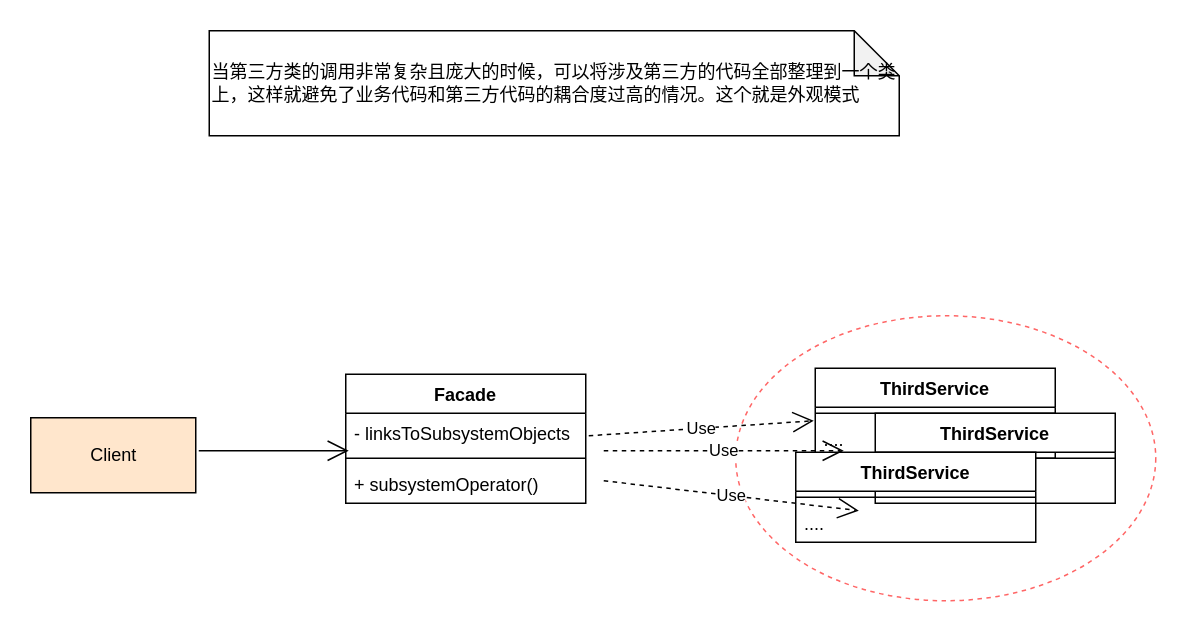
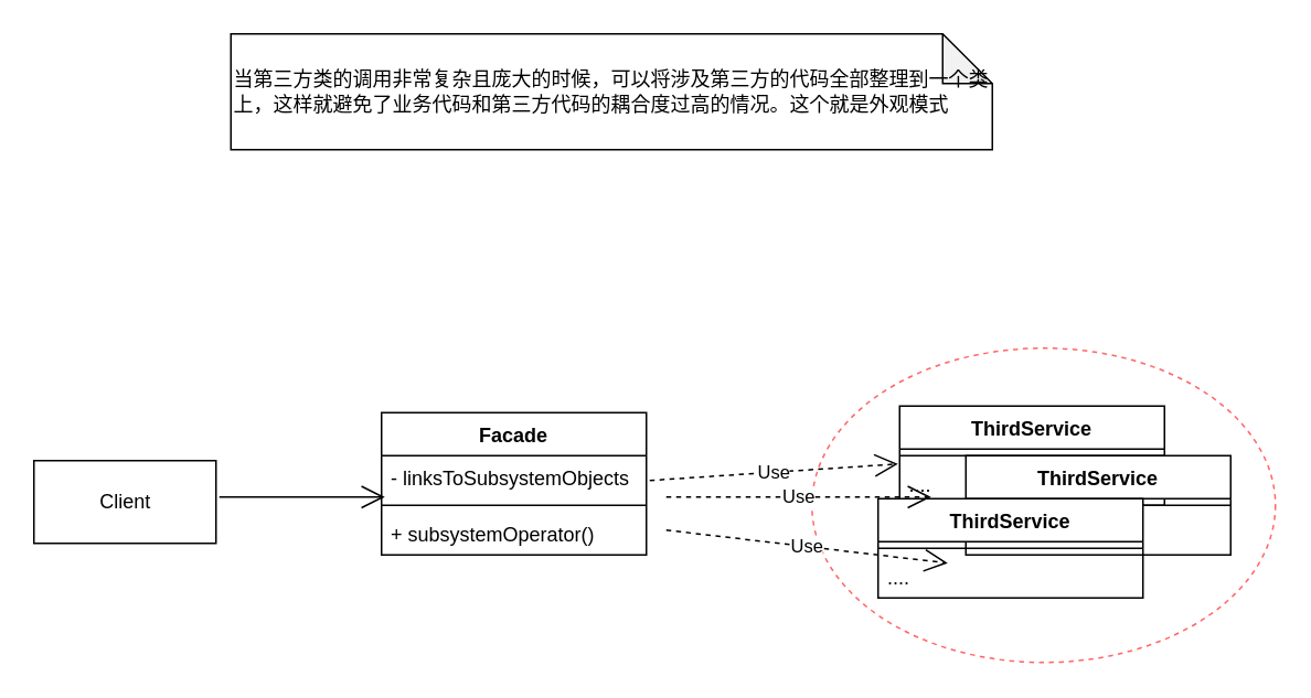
  <mxCell id="0" />
  <mxCell id="1" parent="0" />
  <mxCell id="2" value="当第三方类的调用非常复杂且庞大的时候，可以将涉及第三方的代码全部整理到一个类上，这样就避免了业务代码和第三方代码的耦合度过高的情况。这个就是外观模式" style="shape=note;whiteSpace=wrap;html=1;backgroundOutline=1;darkOpacity=0.05;align=left;" vertex="1" parent="1"><mxGeometry x="139" y="20" width="460" height="70" as="geometry" /></mxCell>
  <mxCell id="3" value="ThirdService" style="swimlane;fontStyle=1;align=center;verticalAlign=top;childLayout=stackLayout;horizontal=1;startSize=26;horizontalStack=0;resizeParent=1;resizeParentMax=0;resizeLast=0;collapsible=1;marginBottom=0;" vertex="1" parent="1"><mxGeometry x="543" y="245" width="160" height="60" as="geometry" /></mxCell>
  <mxCell id="4" value="" style="line;strokeWidth=1;fillColor=none;align=left;verticalAlign=middle;spacingTop=-1;spacingLeft=3;spacingRight=3;rotatable=0;labelPosition=right;points=[];portConstraint=eastwest;strokeColor=inherit;" vertex="1" parent="3"><mxGeometry y="26" width="160" height="8" as="geometry" /></mxCell>
  <mxCell id="5" value="...." style="text;strokeColor=none;fillColor=none;align=left;verticalAlign=top;spacingLeft=4;spacingRight=4;overflow=hidden;rotatable=0;points=[[0,0.5],[1,0.5]];portConstraint=eastwest;" vertex="1" parent="3"><mxGeometry y="34" width="160" height="26" as="geometry" /></mxCell>
  <mxCell id="6" value="Facade" style="swimlane;fontStyle=1;align=center;verticalAlign=top;childLayout=stackLayout;horizontal=1;startSize=26;horizontalStack=0;resizeParent=1;resizeParentMax=0;resizeLast=0;collapsible=1;marginBottom=0;" vertex="1" parent="1"><mxGeometry x="230" y="249" width="160" height="86" as="geometry" /></mxCell>
  <mxCell id="7" value="- linksToSubsystemObjects" style="text;strokeColor=none;fillColor=none;align=left;verticalAlign=top;spacingLeft=4;spacingRight=4;overflow=hidden;rotatable=0;points=[[0,0.5],[1,0.5]];portConstraint=eastwest;" vertex="1" parent="6"><mxGeometry y="26" width="160" height="26" as="geometry" /></mxCell>
  <mxCell id="8" value="" style="line;strokeWidth=1;fillColor=none;align=left;verticalAlign=middle;spacingTop=-1;spacingLeft=3;spacingRight=3;rotatable=0;labelPosition=right;points=[];portConstraint=eastwest;strokeColor=inherit;" vertex="1" parent="6"><mxGeometry y="52" width="160" height="8" as="geometry" /></mxCell>
  <mxCell id="9" value="+ subsystemOperator()" style="text;strokeColor=none;fillColor=none;align=left;verticalAlign=top;spacingLeft=4;spacingRight=4;overflow=hidden;rotatable=0;points=[[0,0.5],[1,0.5]];portConstraint=eastwest;" vertex="1" parent="6"><mxGeometry y="60" width="160" height="26" as="geometry" /></mxCell>
- <mxCell id="10" value="Client" style="html=1;fillColor=#ffe6cc;" vertex="1" parent="1"><mxGeometry x="20" y="278" width="110" height="50" as="geometry" /></mxCell>
+ <mxCell id="10" value="Client" style="html=1;" vertex="1" parent="1"><mxGeometry x="20" y="278" width="110" height="50" as="geometry" /></mxCell>
  <mxCell id="11" value="ThirdService" style="swimlane;fontStyle=1;align=center;verticalAlign=top;childLayout=stackLayout;horizontal=1;startSize=26;horizontalStack=0;resizeParent=1;resizeParentMax=0;resizeLast=0;collapsible=1;marginBottom=0;" vertex="1" parent="1"><mxGeometry x="583" y="275" width="160" height="60" as="geometry" /></mxCell>
  <mxCell id="12" value="" style="line;strokeWidth=1;fillColor=none;align=left;verticalAlign=middle;spacingTop=-1;spacingLeft=3;spacingRight=3;rotatable=0;labelPosition=right;points=[];portConstraint=eastwest;strokeColor=inherit;" vertex="1" parent="11"><mxGeometry y="26" width="160" height="8" as="geometry" /></mxCell>
  <mxCell id="13" value="...." style="text;strokeColor=none;fillColor=none;align=left;verticalAlign=top;spacingLeft=4;spacingRight=4;overflow=hidden;rotatable=0;points=[[0,0.5],[1,0.5]];portConstraint=eastwest;" vertex="1" parent="11"><mxGeometry y="34" width="160" height="26" as="geometry" /></mxCell>
  <mxCell id="14" value="ThirdService" style="swimlane;fontStyle=1;align=center;verticalAlign=top;childLayout=stackLayout;horizontal=1;startSize=26;horizontalStack=0;resizeParent=1;resizeParentMax=0;resizeLast=0;collapsible=1;marginBottom=0;" vertex="1" parent="1"><mxGeometry x="530" y="301" width="160" height="60" as="geometry" /></mxCell>
  <mxCell id="15" value="" style="line;strokeWidth=1;fillColor=none;align=left;verticalAlign=middle;spacingTop=-1;spacingLeft=3;spacingRight=3;rotatable=0;labelPosition=right;points=[];portConstraint=eastwest;strokeColor=inherit;" vertex="1" parent="14"><mxGeometry y="26" width="160" height="8" as="geometry" /></mxCell>
  <mxCell id="16" value="...." style="text;strokeColor=none;fillColor=none;align=left;verticalAlign=top;spacingLeft=4;spacingRight=4;overflow=hidden;rotatable=0;points=[[0,0.5],[1,0.5]];portConstraint=eastwest;" vertex="1" parent="14"><mxGeometry y="34" width="160" height="26" as="geometry" /></mxCell>
  <mxCell id="17" value="" style="ellipse;whiteSpace=wrap;html=1;dashed=1;strokeColor=#FF6666;fillColor=none;" vertex="1" parent="1"><mxGeometry x="490" y="210" width="280" height="190" as="geometry" /></mxCell>
  <mxCell id="18" value="Use" style="endArrow=open;endSize=12;dashed=1;html=1;rounded=0;" edge="1" parent="1"><mxGeometry width="160" relative="1" as="geometry"><mxPoint x="392" y="290" as="sourcePoint" /><mxPoint x="542" y="280" as="targetPoint" /></mxGeometry></mxCell>
  <mxCell id="19" value="Use" style="endArrow=open;endSize=12;dashed=1;html=1;rounded=0;entryX=0.293;entryY=0.684;entryDx=0;entryDy=0;entryPerimeter=0;" edge="1" parent="1" target="17"><mxGeometry width="160" relative="1" as="geometry"><mxPoint x="402" y="320" as="sourcePoint" /><mxPoint x="552" y="290" as="targetPoint" /></mxGeometry></mxCell>
  <mxCell id="20" value="Use" style="endArrow=open;endSize=12;dashed=1;html=1;rounded=0;" edge="1" parent="1"><mxGeometry width="160" relative="1" as="geometry"><mxPoint x="402" y="300" as="sourcePoint" /><mxPoint x="562" y="300" as="targetPoint" /></mxGeometry></mxCell>
  <mxCell id="21" value="" style="endArrow=open;endFill=1;endSize=12;html=1;rounded=0;" edge="1" parent="1"><mxGeometry width="160" relative="1" as="geometry"><mxPoint x="132" y="300" as="sourcePoint" /><mxPoint x="232" y="300" as="targetPoint" /></mxGeometry></mxCell>
